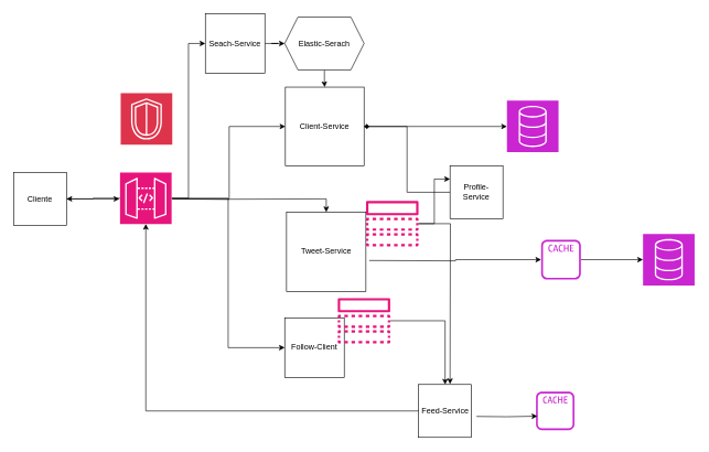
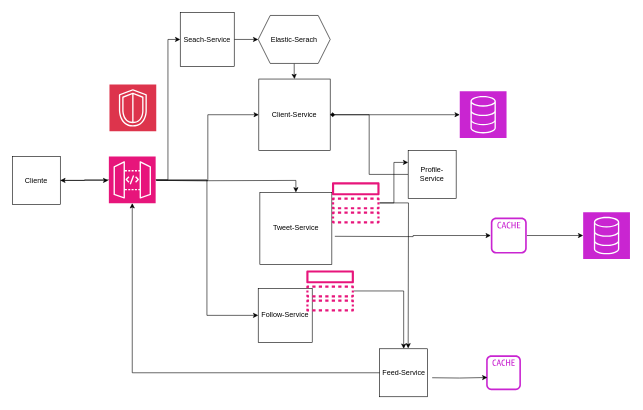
  <mxCell id="0" />
  <mxCell id="1" parent="0" />
  <mxCell id="2" value="" style="edgeStyle=orthogonalEdgeStyle;rounded=0;orthogonalLoop=1;jettySize=auto;html=1;" parent="1" source="3" edge="1"><mxGeometry relative="1" as="geometry"><mxPoint x="180" y="300" as="targetPoint" /></mxGeometry></mxCell>
  <mxCell id="3" value="Cliente" style="whiteSpace=wrap;html=1;aspect=fixed;" parent="1" vertex="1"><mxGeometry x="20" y="260" width="80" height="80" as="geometry" /></mxCell>
  <mxCell id="4" value="" style="edgeStyle=orthogonalEdgeStyle;rounded=0;orthogonalLoop=1;jettySize=auto;html=1;" parent="1" target="8" edge="1"><mxGeometry relative="1" as="geometry"><mxPoint x="260" y="300" as="sourcePoint" /></mxGeometry></mxCell>
  <mxCell id="5" style="edgeStyle=orthogonalEdgeStyle;rounded=0;orthogonalLoop=1;jettySize=auto;html=1;entryX=0;entryY=0.5;entryDx=0;entryDy=0;" parent="1" target="9" edge="1"><mxGeometry relative="1" as="geometry"><mxPoint x="260" y="300" as="sourcePoint" /></mxGeometry></mxCell>
  <mxCell id="6" value="" style="sketch=0;points=[[0,0,0],[0.25,0,0],[0.5,0,0],[0.75,0,0],[1,0,0],[0,1,0],[0.25,1,0],[0.5,1,0],[0.75,1,0],[1,1,0],[0,0.25,0],[0,0.5,0],[0,0.75,0],[1,0.25,0],[1,0.5,0],[1,0.75,0]];outlineConnect=0;fontColor=#232F3E;fillColor=#DD344C;strokeColor=#ffffff;dashed=0;verticalLabelPosition=bottom;verticalAlign=top;align=center;html=1;fontSize=12;fontStyle=0;aspect=fixed;shape=mxgraph.aws4.resourceIcon;resIcon=mxgraph.aws4.security_identity_and_compliance;" parent="1" vertex="1"><mxGeometry x="182" y="140" width="78" height="78" as="geometry" /></mxCell>
  <mxCell id="7" style="edgeStyle=orthogonalEdgeStyle;rounded=0;orthogonalLoop=1;jettySize=auto;html=1;" parent="1" target="27" edge="1"><mxGeometry relative="1" as="geometry"><mxPoint x="557.75" y="393.2" as="sourcePoint" /><mxPoint x="811.75" y="338.9" as="targetPoint" /></mxGeometry></mxCell>
  <mxCell id="8" value="Tweet-Service" style="whiteSpace=wrap;html=1;aspect=fixed;" parent="1" vertex="1"><mxGeometry x="432.75" y="320" width="120" height="120" as="geometry" /></mxCell>
  <mxCell id="9" value="Client-Service" style="whiteSpace=wrap;html=1;aspect=fixed;" parent="1" vertex="1"><mxGeometry x="431" y="131" width="119" height="119" as="geometry" /></mxCell>
  <mxCell id="10" value="" style="edgeStyle=orthogonalEdgeStyle;rounded=0;orthogonalLoop=1;jettySize=auto;html=1;" parent="1" source="13" target="3" edge="1"><mxGeometry relative="1" as="geometry"><mxPoint x="180" y="300" as="sourcePoint" /></mxGeometry></mxCell>
  <mxCell id="11" style="edgeStyle=orthogonalEdgeStyle;rounded=0;orthogonalLoop=1;jettySize=auto;html=1;entryX=0;entryY=0.5;entryDx=0;entryDy=0;" parent="1" source="13" target="29" edge="1"><mxGeometry relative="1" as="geometry" /></mxCell>
  <mxCell id="12" style="edgeStyle=orthogonalEdgeStyle;rounded=0;orthogonalLoop=1;jettySize=auto;html=1;entryX=0;entryY=0.5;entryDx=0;entryDy=0;" parent="1" source="13" target="32" edge="1"><mxGeometry relative="1" as="geometry" /></mxCell>
  <mxCell id="13" value="" style="sketch=0;points=[[0,0,0],[0.25,0,0],[0.5,0,0],[0.75,0,0],[1,0,0],[0,1,0],[0.25,1,0],[0.5,1,0],[0.75,1,0],[1,1,0],[0,0.25,0],[0,0.5,0],[0,0.75,0],[1,0.25,0],[1,0.5,0],[1,0.75,0]];outlineConnect=0;fontColor=#232F3E;fillColor=#E7157B;strokeColor=#ffffff;dashed=0;verticalLabelPosition=bottom;verticalAlign=top;align=center;html=1;fontSize=12;fontStyle=0;aspect=fixed;shape=mxgraph.aws4.resourceIcon;resIcon=mxgraph.aws4.api_gateway;" parent="1" vertex="1"><mxGeometry x="181" y="260" width="78" height="78" as="geometry" /></mxCell>
  <mxCell id="14" value="Feed-Service" style="whiteSpace=wrap;html=1;aspect=fixed;" parent="1" vertex="1"><mxGeometry x="632.5" y="580.7" width="80" height="80" as="geometry" /></mxCell>
  <mxCell id="15" style="edgeStyle=orthogonalEdgeStyle;rounded=0;orthogonalLoop=1;jettySize=auto;html=1;endArrow=diamond;" parent="1" source="16" target="9" edge="1"><mxGeometry relative="1" as="geometry" /></mxCell>
  <mxCell id="16" value="Profile-Service" style="whiteSpace=wrap;html=1;aspect=fixed;" parent="1" vertex="1"><mxGeometry x="680" y="250" width="80" height="80" as="geometry" /></mxCell>
  <mxCell id="17" style="edgeStyle=orthogonalEdgeStyle;rounded=0;orthogonalLoop=1;jettySize=auto;html=1;" parent="1" source="19" edge="1"><mxGeometry relative="1" as="geometry"><mxPoint x="659" y="324.2" as="sourcePoint" /><mxPoint x="680" y="580" as="targetPoint" /></mxGeometry></mxCell>
  <mxCell id="18" style="edgeStyle=orthogonalEdgeStyle;rounded=0;orthogonalLoop=1;jettySize=auto;html=1;entryX=0;entryY=0.25;entryDx=0;entryDy=0;" parent="1" source="19" target="16" edge="1"><mxGeometry relative="1" as="geometry" /></mxCell>
  <mxCell id="19" value="" style="sketch=0;outlineConnect=0;fontColor=#232F3E;gradientColor=none;fillColor=#E7157B;strokeColor=none;dashed=0;verticalLabelPosition=bottom;verticalAlign=top;align=center;html=1;fontSize=12;fontStyle=0;aspect=fixed;pointerEvents=1;shape=mxgraph.aws4.topic;" parent="1" vertex="1"><mxGeometry x="552.75" y="303.2" width="79.75" height="68.5" as="geometry" /></mxCell>
  <mxCell id="20" value="" style="sketch=0;outlineConnect=0;fontColor=#232F3E;gradientColor=none;fillColor=#C925D1;strokeColor=none;dashed=0;verticalLabelPosition=bottom;verticalAlign=top;align=center;html=1;fontSize=12;fontStyle=0;aspect=fixed;pointerEvents=1;shape=mxgraph.aws4.cache_node;" parent="1" vertex="1"><mxGeometry x="810" y="588.2" width="58" height="65" as="geometry" /></mxCell>
  <mxCell id="21" style="edgeStyle=orthogonalEdgeStyle;rounded=0;orthogonalLoop=1;jettySize=auto;html=1;entryX=0.034;entryY=0.636;entryDx=0;entryDy=0;entryPerimeter=0;" parent="1" target="20" edge="1"><mxGeometry relative="1" as="geometry"><mxPoint x="720" y="629" as="sourcePoint" /></mxGeometry></mxCell>
  <mxCell id="22" value="" style="sketch=0;points=[[0,0,0],[0.25,0,0],[0.5,0,0],[0.75,0,0],[1,0,0],[0,1,0],[0.25,1,0],[0.5,1,0],[0.75,1,0],[1,1,0],[0,0.25,0],[0,0.5,0],[0,0.75,0],[1,0.25,0],[1,0.5,0],[1,0.75,0]];outlineConnect=0;fontColor=#232F3E;fillColor=#C925D1;strokeColor=#ffffff;dashed=0;verticalLabelPosition=bottom;verticalAlign=top;align=center;html=1;fontSize=12;fontStyle=0;aspect=fixed;shape=mxgraph.aws4.resourceIcon;resIcon=mxgraph.aws4.database;" parent="1" vertex="1"><mxGeometry x="971.75" y="352.9" width="78" height="78" as="geometry" /></mxCell>
  <mxCell id="23" value="" style="sketch=0;points=[[0,0,0],[0.25,0,0],[0.5,0,0],[0.75,0,0],[1,0,0],[0,1,0],[0.25,1,0],[0.5,1,0],[0.75,1,0],[1,1,0],[0,0.25,0],[0,0.5,0],[0,0.75,0],[1,0.25,0],[1,0.5,0],[1,0.75,0]];outlineConnect=0;fontColor=#232F3E;fillColor=#C925D1;strokeColor=#ffffff;dashed=0;verticalLabelPosition=bottom;verticalAlign=top;align=center;html=1;fontSize=12;fontStyle=0;aspect=fixed;shape=mxgraph.aws4.resourceIcon;resIcon=mxgraph.aws4.database;" parent="1" vertex="1"><mxGeometry x="766" y="151.5" width="78" height="78" as="geometry" /></mxCell>
  <mxCell id="24" style="edgeStyle=orthogonalEdgeStyle;rounded=0;orthogonalLoop=1;jettySize=auto;html=1;entryX=0;entryY=0.5;entryDx=0;entryDy=0;entryPerimeter=0;" parent="1" source="9" edge="1" target="23"><mxGeometry relative="1" as="geometry"><mxPoint x="693.75" y="89.5" as="targetPoint" /></mxGeometry></mxCell>
  <mxCell id="25" style="edgeStyle=orthogonalEdgeStyle;rounded=0;orthogonalLoop=1;jettySize=auto;html=1;entryX=0.5;entryY=1;entryDx=0;entryDy=0;entryPerimeter=0;" parent="1" source="14" target="13" edge="1"><mxGeometry relative="1" as="geometry" /></mxCell>
  <mxCell id="26" style="edgeStyle=orthogonalEdgeStyle;rounded=0;orthogonalLoop=1;jettySize=auto;html=1;" parent="1" source="27" target="22" edge="1"><mxGeometry relative="1" as="geometry" /></mxCell>
  <mxCell id="27" value="" style="sketch=0;outlineConnect=0;fontColor=#232F3E;gradientColor=none;fillColor=#C925D1;strokeColor=none;dashed=0;verticalLabelPosition=bottom;verticalAlign=top;align=center;html=1;fontSize=12;fontStyle=0;aspect=fixed;pointerEvents=1;shape=mxgraph.aws4.cache_node;" parent="1" vertex="1"><mxGeometry x="817.75" y="361.9" width="60" height="60" as="geometry" /></mxCell>
  <mxCell id="28" value="" style="edgeStyle=orthogonalEdgeStyle;rounded=0;orthogonalLoop=1;jettySize=auto;html=1;" parent="1" source="29" target="31" edge="1"><mxGeometry relative="1" as="geometry" /></mxCell>
- <mxCell id="29" value="Seach-Service" style="whiteSpace=wrap;html=1;aspect=fixed;" parent="1" vertex="1"><mxGeometry x="310" y="20" width="90" height="90" as="geometry" /></mxCell>
+ <mxCell id="29" value="Seach-Service" style="whiteSpace=wrap;html=1;aspect=fixed;" parent="1" vertex="1"><mxGeometry x="300" y="20" width="90" height="90" as="geometry" /></mxCell>
  <mxCell id="30" style="edgeStyle=orthogonalEdgeStyle;rounded=0;orthogonalLoop=1;jettySize=auto;html=1;" edge="1" parent="1" source="31" target="9"><mxGeometry relative="1" as="geometry" /></mxCell>
  <mxCell id="31" value="Elastic-Serach" style="shape=hexagon;perimeter=hexagonPerimeter2;whiteSpace=wrap;html=1;fixedSize=1;" parent="1" vertex="1"><mxGeometry x="430" y="25" width="120" height="80" as="geometry" /></mxCell>
- <mxCell id="32" value="Follow-Client" style="whiteSpace=wrap;html=1;aspect=fixed;" parent="1" vertex="1"><mxGeometry x="430" y="480" width="90" height="90" as="geometry" /></mxCell>
+ <mxCell id="32" value="Follow-Service" style="whiteSpace=wrap;html=1;aspect=fixed;" parent="1" vertex="1"><mxGeometry x="430" y="480" width="90" height="90" as="geometry" /></mxCell>
  <mxCell id="33" style="edgeStyle=orthogonalEdgeStyle;rounded=0;orthogonalLoop=1;jettySize=auto;html=1;" parent="1" source="34" target="14" edge="1"><mxGeometry relative="1" as="geometry" /></mxCell>
  <mxCell id="34" value="" style="sketch=0;outlineConnect=0;fontColor=#232F3E;gradientColor=none;fillColor=#E7157B;strokeColor=none;dashed=0;verticalLabelPosition=bottom;verticalAlign=top;align=center;html=1;fontSize=12;fontStyle=0;aspect=fixed;pointerEvents=1;shape=mxgraph.aws4.topic;" parent="1" vertex="1"><mxGeometry x="510" y="450" width="79.75" height="68.5" as="geometry" /></mxCell>
